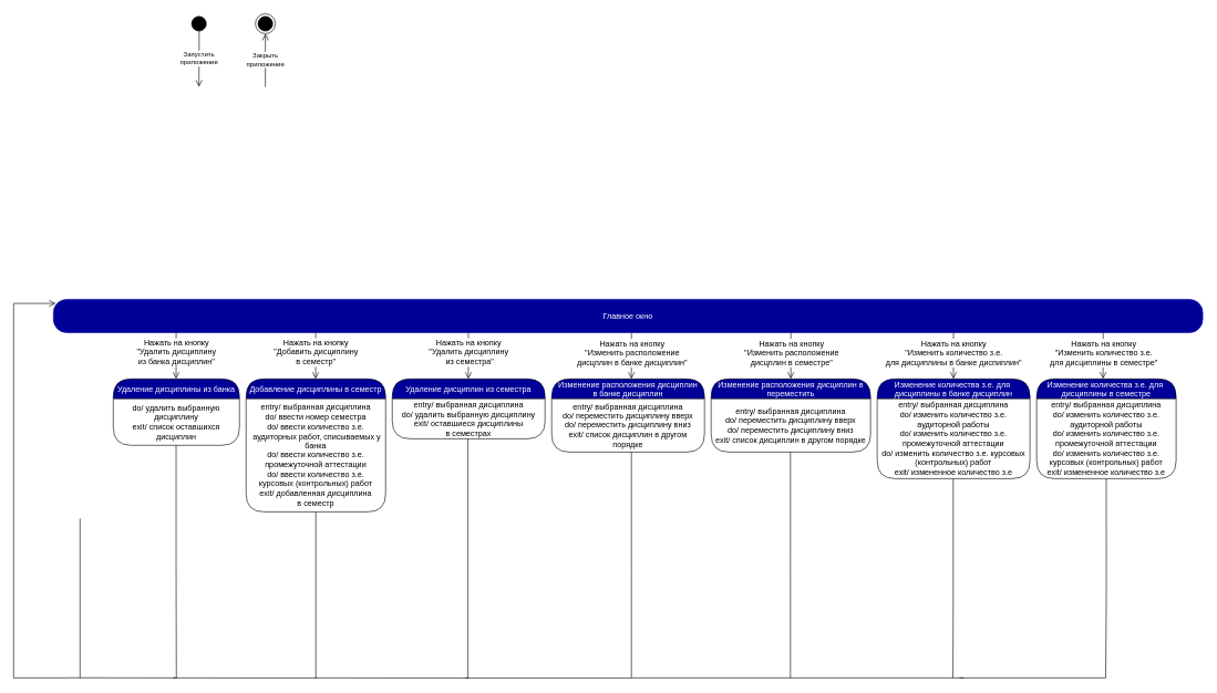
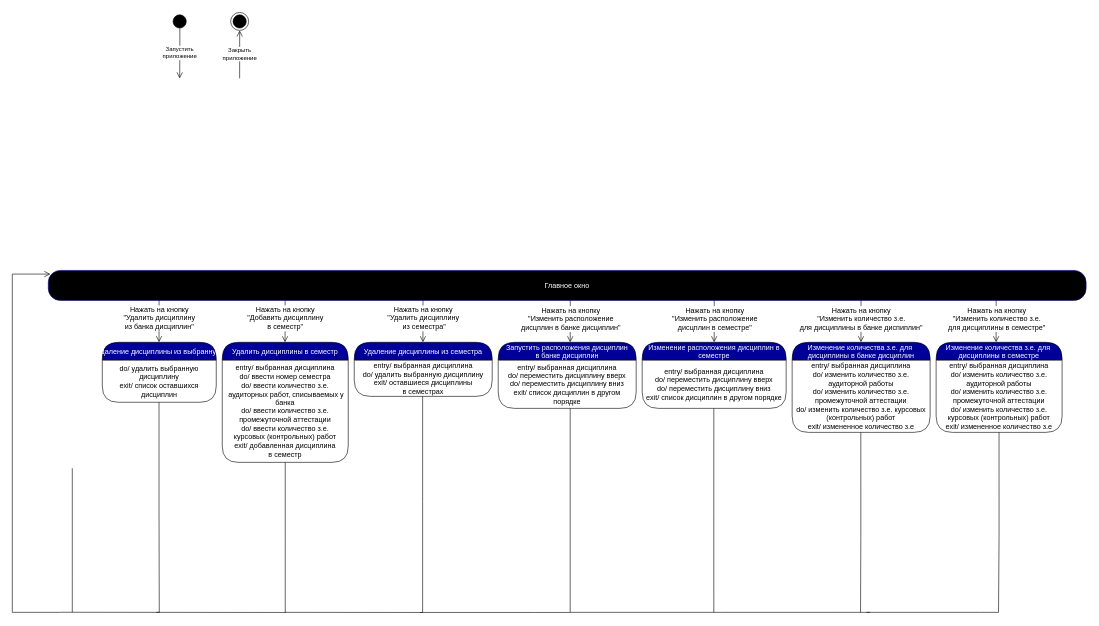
  <mxCell id="0" />
  <mxCell id="1" parent="0" />
  <mxCell id="2" value="" style="ellipse;html=1;shape=startState;fillColor=#000000;strokeColor=#000000;fontColor=#000099;" parent="1" vertex="1"><mxGeometry x="284" y="20" width="30" height="30" as="geometry" /></mxCell>
  <mxCell id="3" value="Запустить &lt;br style=&quot;font-size: 10px;&quot;&gt;приложение" style="edgeStyle=orthogonalEdgeStyle;html=1;verticalAlign=bottom;endArrow=open;endSize=8;strokeColor=#030000;rounded=0;exitX=0.509;exitY=0.876;exitDx=0;exitDy=0;exitPerimeter=0;spacingBottom=-14;fontSize=10;" parent="1" source="2" edge="1"><mxGeometry relative="1" as="geometry"><mxPoint x="299" y="130" as="targetPoint" /><mxPoint x="269" y="90" as="sourcePoint" /></mxGeometry></mxCell>
  <mxCell id="4" value="Закрыть&lt;br style=&quot;font-size: 10px;&quot;&gt;приложение" style="edgeStyle=orthogonalEdgeStyle;html=1;verticalAlign=bottom;endArrow=open;endSize=8;strokeColor=#030000;rounded=0;spacingBottom=-14;fontSize=10;entryX=0.5;entryY=1;entryDx=0;entryDy=0;exitX=0.781;exitY=0;exitDx=0;exitDy=0;exitPerimeter=0;" parent="1" target="5" edge="1"><mxGeometry relative="1" as="geometry"><mxPoint x="494" y="100" as="targetPoint" /><mxPoint x="398.96" y="130" as="sourcePoint" /><Array as="points"><mxPoint x="399" y="90" /><mxPoint x="399" y="90" /></Array></mxGeometry></mxCell>
  <mxCell id="5" value="" style="ellipse;html=1;shape=endState;fillColor=#000000;strokeColor=#030000;" parent="1" vertex="1"><mxGeometry x="384" y="20" width="30" height="30" as="geometry" /></mxCell>
- <mxCell id="6" value="Главное окно" style="rounded=1;whiteSpace=wrap;html=1;arcSize=40;fontColor=#FFFFFF;fillColor=#000099;strokeColor=#000099;" parent="1" vertex="1"><mxGeometry x="80" y="450" width="1730" height="50" as="geometry" /></mxCell>
+ <mxCell id="6" value="Главное окно" style="rounded=1;whiteSpace=wrap;html=1;arcSize=40;fontColor=#FFFFFF;fillColor=#000000;strokeColor=#000099;" parent="1" vertex="1"><mxGeometry x="80" y="450" width="1730" height="50" as="geometry" /></mxCell>
  <mxCell id="7" value="" style="edgeStyle=orthogonalEdgeStyle;html=1;verticalAlign=bottom;endArrow=none;endSize=8;strokeColor=#000000;rounded=0;fontSize=10;exitX=0.5;exitY=1;exitDx=0;exitDy=0;endFill=0;" parent="1" edge="1"><mxGeometry relative="1" as="geometry"><mxPoint x="120" y="1019.82" as="targetPoint" /><mxPoint x="120" y="779.82" as="sourcePoint" /><Array as="points"><mxPoint x="120" y="959.82" /></Array></mxGeometry></mxCell>
  <mxCell id="8" value="" style="edgeStyle=orthogonalEdgeStyle;html=1;verticalAlign=bottom;endArrow=open;endSize=8;strokeColor=#000000;rounded=0;fontSize=10;exitX=0.097;exitY=1.006;exitDx=0;exitDy=0;exitPerimeter=0;entryX=0.154;entryY=0;entryDx=0;entryDy=0;entryPerimeter=0;" parent="1" edge="1"><mxGeometry relative="1" as="geometry"><mxPoint x="264.583" y="569.7" as="targetPoint" /><mxPoint x="264.69" y="500" as="sourcePoint" /><Array as="points"><mxPoint x="264.52" y="509.7" /></Array></mxGeometry></mxCell>
  <mxCell id="9" value="Нажать на кнопку&lt;br&gt;&quot;Удалить дисциплину &lt;br&gt;из банка дисциплин&quot;" style="edgeLabel;html=1;align=center;verticalAlign=middle;resizable=0;points=[];fontSize=12;" parent="8" vertex="1" connectable="0"><mxGeometry x="-0.252" y="2" relative="1" as="geometry"><mxPoint x="-2" y="3" as="offset" /></mxGeometry></mxCell>
  <mxCell id="10" value="" style="edgeStyle=orthogonalEdgeStyle;html=1;verticalAlign=bottom;endArrow=open;endSize=8;strokeColor=#000000;rounded=0;fontSize=10;exitX=0.097;exitY=1.006;exitDx=0;exitDy=0;exitPerimeter=0;entryX=0.154;entryY=0;entryDx=0;entryDy=0;entryPerimeter=0;" parent="1" edge="1"><mxGeometry relative="1" as="geometry"><mxPoint x="704.503" y="569.82" as="targetPoint" /><mxPoint x="704.61" y="500.12" as="sourcePoint" /><Array as="points"><mxPoint x="704.44" y="509.82" /></Array></mxGeometry></mxCell>
  <mxCell id="11" value="Нажать на кнопку&lt;br&gt;&quot;Удалить дисциплину&lt;br&gt;&amp;nbsp;из семестра&quot;" style="edgeLabel;html=1;align=center;verticalAlign=middle;resizable=0;points=[];fontSize=12;" parent="10" vertex="1" connectable="0"><mxGeometry x="-0.252" y="2" relative="1" as="geometry"><mxPoint x="-2" y="3" as="offset" /></mxGeometry></mxCell>
  <mxCell id="12" value="" style="edgeStyle=orthogonalEdgeStyle;html=1;verticalAlign=bottom;endArrow=open;endSize=8;strokeColor=#000000;rounded=0;fontSize=10;exitX=0.097;exitY=1.006;exitDx=0;exitDy=0;exitPerimeter=0;entryX=0.154;entryY=0;entryDx=0;entryDy=0;entryPerimeter=0;" parent="1" edge="1"><mxGeometry relative="1" as="geometry"><mxPoint x="474.643" y="569.82" as="targetPoint" /><mxPoint x="474.75" y="500.12" as="sourcePoint" /><Array as="points"><mxPoint x="474.58" y="509.82" /></Array></mxGeometry></mxCell>
  <mxCell id="13" value="Нажать на кнопку&lt;br&gt;&quot;Добавить дисциплину&lt;br&gt;в семестр&quot;" style="edgeLabel;html=1;align=center;verticalAlign=middle;resizable=0;points=[];fontSize=12;" parent="12" vertex="1" connectable="0"><mxGeometry x="-0.252" y="2" relative="1" as="geometry"><mxPoint x="-2" y="3" as="offset" /></mxGeometry></mxCell>
- <mxCell id="14" value="Удаление дисциплины из банка" style="swimlane;fontStyle=0;align=center;verticalAlign=middle;childLayout=stackLayout;horizontal=1;startSize=30;horizontalStack=0;resizeParent=0;resizeLast=1;container=0;fontColor=#FFFFFF;collapsible=0;rounded=1;arcSize=30;strokeColor=#030000;fillColor=#000099;swimlaneFillColor=#FFFFFF;dropTarget=0;fontSize=12;" parent="1" vertex="1"><mxGeometry x="170" y="569.82" width="190" height="100" as="geometry" /></mxCell>
+ <mxCell id="14" value="Удаление дисциплины из выбранную" style="swimlane;fontStyle=0;align=center;verticalAlign=middle;childLayout=stackLayout;horizontal=1;startSize=30;horizontalStack=0;resizeParent=0;resizeLast=1;container=0;fontColor=#FFFFFF;collapsible=0;rounded=1;arcSize=30;strokeColor=#030000;fillColor=#000099;swimlaneFillColor=#FFFFFF;dropTarget=0;fontSize=12;" parent="1" vertex="1"><mxGeometry x="170" y="569.82" width="190" height="100" as="geometry" /></mxCell>
  <mxCell id="15" value="do/ удалить выбранную дисциплину&lt;br&gt;exit/ список оставшихся дисциплин" style="text;html=1;strokeColor=none;fillColor=none;align=center;verticalAlign=middle;spacingLeft=4;spacingRight=4;whiteSpace=wrap;overflow=hidden;rotatable=0;fontColor=#000000;fontSize=12;" parent="14" vertex="1"><mxGeometry y="30" width="190" height="70" as="geometry" /></mxCell>
  <mxCell id="16" value="" style="edgeStyle=orthogonalEdgeStyle;html=1;verticalAlign=bottom;endArrow=none;endSize=8;strokeColor=#000000;rounded=0;fontSize=10;exitX=0.5;exitY=1;exitDx=0;exitDy=0;endFill=0;" parent="1" edge="1"><mxGeometry relative="1" as="geometry"><mxPoint x="265" y="1020" as="targetPoint" /><mxPoint x="264.58" y="669.82" as="sourcePoint" /><Array as="points"><mxPoint x="264.58" y="849.82" /></Array></mxGeometry></mxCell>
  <mxCell id="17" value="" style="edgeStyle=orthogonalEdgeStyle;html=1;verticalAlign=bottom;endArrow=none;endSize=8;strokeColor=#000000;rounded=0;fontSize=10;endFill=0;" parent="1" edge="1"><mxGeometry relative="1" as="geometry"><mxPoint x="100" y="1019.82" as="targetPoint" /><mxPoint x="265.5" y="1020" as="sourcePoint" /><Array as="points"><mxPoint x="264" y="1020" /><mxPoint x="264" y="1020" /></Array></mxGeometry></mxCell>
- <mxCell id="18" value="Добавление дисциплины в семестр" style="swimlane;fontStyle=0;align=center;verticalAlign=middle;childLayout=stackLayout;horizontal=1;startSize=30;horizontalStack=0;resizeParent=0;resizeLast=1;container=0;fontColor=#FFFFFF;collapsible=0;rounded=1;arcSize=30;strokeColor=#030000;fillColor=#000099;swimlaneFillColor=#FFFFFF;dropTarget=0;fontSize=12;" parent="1" vertex="1"><mxGeometry x="370" y="569.82" width="210" height="200.18" as="geometry" /></mxCell>
+ <mxCell id="18" value="Удалить дисциплины в семестр" style="swimlane;fontStyle=0;align=center;verticalAlign=middle;childLayout=stackLayout;horizontal=1;startSize=30;horizontalStack=0;resizeParent=0;resizeLast=1;container=0;fontColor=#FFFFFF;collapsible=0;rounded=1;arcSize=30;strokeColor=#030000;fillColor=#000099;swimlaneFillColor=#FFFFFF;dropTarget=0;fontSize=12;" parent="1" vertex="1"><mxGeometry x="370" y="569.82" width="210" height="200.18" as="geometry" /></mxCell>
  <mxCell id="19" value="entry/ выбранная дисциплина&lt;br&gt;do/ ввести номер семестра&lt;br&gt;do/ ввести количество з.е.&lt;br&gt;&amp;nbsp;аудиторных работ, списываемых у банка&lt;br&gt;do/ ввести количество з.е. промежуточной аттестации&lt;br&gt;do/ ввести количество з.е. курсовых (контрольных) работ&lt;br&gt;exit/ добавленная дисциплина&lt;br&gt;в семестр" style="text;html=1;strokeColor=none;fillColor=none;align=center;verticalAlign=middle;spacingLeft=4;spacingRight=4;whiteSpace=wrap;overflow=hidden;rotatable=0;fontColor=#000000;fontSize=12;" parent="18" vertex="1"><mxGeometry y="30" width="210" height="170.18" as="geometry" /></mxCell>
  <mxCell id="20" value="" style="edgeStyle=orthogonalEdgeStyle;html=1;verticalAlign=bottom;endArrow=none;endSize=8;strokeColor=#000000;rounded=0;fontSize=10;endFill=0;exitX=0.5;exitY=1;exitDx=0;exitDy=0;" parent="1" source="19" edge="1"><mxGeometry relative="1" as="geometry"><mxPoint x="475" y="1020" as="targetPoint" /><mxPoint x="475" y="790" as="sourcePoint" /><Array as="points" /></mxGeometry></mxCell>
  <mxCell id="21" value="" style="edgeStyle=orthogonalEdgeStyle;html=1;verticalAlign=bottom;endArrow=none;endSize=8;strokeColor=#000000;rounded=0;fontSize=10;endFill=0;" parent="1" edge="1"><mxGeometry relative="1" as="geometry"><mxPoint x="260" y="1020" as="targetPoint" /><mxPoint x="475.5" y="1020.18" as="sourcePoint" /><Array as="points"><mxPoint x="474" y="1020.18" /><mxPoint x="474" y="1020.18" /></Array></mxGeometry></mxCell>
- <mxCell id="22" value="Удаление дисциплин из семестра" style="swimlane;fontStyle=0;align=center;verticalAlign=middle;childLayout=stackLayout;horizontal=1;startSize=30;horizontalStack=0;resizeParent=0;resizeLast=1;container=0;fontColor=#FFFFFF;collapsible=0;rounded=1;arcSize=30;strokeColor=#030000;fillColor=#000099;swimlaneFillColor=#FFFFFF;dropTarget=0;fontSize=12;" parent="1" vertex="1"><mxGeometry x="590" y="569.82" width="230" height="90.18" as="geometry" /></mxCell>
+ <mxCell id="22" value="Удаление дисциплины из семестра" style="swimlane;fontStyle=0;align=center;verticalAlign=middle;childLayout=stackLayout;horizontal=1;startSize=30;horizontalStack=0;resizeParent=0;resizeLast=1;container=0;fontColor=#FFFFFF;collapsible=0;rounded=1;arcSize=30;strokeColor=#030000;fillColor=#000099;swimlaneFillColor=#FFFFFF;dropTarget=0;fontSize=12;" parent="1" vertex="1"><mxGeometry x="590" y="569.82" width="230" height="90.18" as="geometry" /></mxCell>
  <mxCell id="23" value="entry/ выбранная дисциплина&lt;br&gt;do/ удалить выбранную дисциплину&lt;br&gt;exit/ оставшиеся дисциплины&lt;br&gt;в семестрах" style="text;html=1;strokeColor=none;fillColor=none;align=center;verticalAlign=middle;spacingLeft=4;spacingRight=4;whiteSpace=wrap;overflow=hidden;rotatable=0;fontColor=#000000;fontSize=12;" parent="22" vertex="1"><mxGeometry y="30" width="230" height="60.18" as="geometry" /></mxCell>
  <mxCell id="24" value="" style="edgeStyle=orthogonalEdgeStyle;html=1;verticalAlign=bottom;endArrow=none;endSize=8;strokeColor=#000000;rounded=0;fontSize=10;endFill=0;" parent="1" edge="1"><mxGeometry relative="1" as="geometry"><mxPoint x="704" y="1020" as="targetPoint" /><mxPoint x="704" y="660" as="sourcePoint" /><Array as="points"><mxPoint x="704" y="835" /></Array></mxGeometry></mxCell>
  <mxCell id="25" value="" style="edgeStyle=orthogonalEdgeStyle;html=1;verticalAlign=bottom;endArrow=none;endSize=8;strokeColor=#000000;rounded=0;fontSize=10;endFill=0;" parent="1" edge="1"><mxGeometry relative="1" as="geometry"><mxPoint x="474" y="1020" as="targetPoint" /><mxPoint x="704" y="1020.18" as="sourcePoint" /><Array as="points"><mxPoint x="688" y="1020.18" /><mxPoint x="688" y="1020.18" /></Array></mxGeometry></mxCell>
  <mxCell id="26" value="" style="edgeStyle=orthogonalEdgeStyle;html=1;verticalAlign=bottom;endArrow=open;endSize=8;strokeColor=#000000;rounded=0;fontSize=10;exitX=0.097;exitY=1.006;exitDx=0;exitDy=0;exitPerimeter=0;entryX=0.154;entryY=0;entryDx=0;entryDy=0;entryPerimeter=0;" parent="1" edge="1"><mxGeometry relative="1" as="geometry"><mxPoint x="950.003" y="569.82" as="targetPoint" /><mxPoint x="950.11" y="500.12" as="sourcePoint" /><Array as="points"><mxPoint x="949.94" y="509.82" /></Array></mxGeometry></mxCell>
  <mxCell id="27" value="Нажать на кнопку&lt;br&gt;&quot;Изменить расположение&lt;br&gt;дисцплин в банке дисциплин&quot;" style="edgeLabel;html=1;align=center;verticalAlign=middle;resizable=0;points=[];fontSize=12;labelBackgroundColor=default;" parent="26" vertex="1" connectable="0"><mxGeometry x="-0.252" y="2" relative="1" as="geometry"><mxPoint x="-2" y="4" as="offset" /></mxGeometry></mxCell>
- <mxCell id="28" value="Изменение расположения дисциплин &#10;в банке дисциплин" style="swimlane;fontStyle=0;align=center;verticalAlign=middle;childLayout=stackLayout;horizontal=1;startSize=30;horizontalStack=0;resizeParent=0;resizeLast=1;container=0;fontColor=#FFFFFF;collapsible=0;rounded=1;arcSize=30;strokeColor=#030000;fillColor=#000099;swimlaneFillColor=#FFFFFF;dropTarget=0;fontSize=12;" parent="1" vertex="1"><mxGeometry x="830" y="569.82" width="230" height="110.18" as="geometry" /></mxCell>
+ <mxCell id="28" value="Запустить расположения дисциплин &#10;в банке дисциплин" style="swimlane;fontStyle=0;align=center;verticalAlign=middle;childLayout=stackLayout;horizontal=1;startSize=30;horizontalStack=0;resizeParent=0;resizeLast=1;container=0;fontColor=#FFFFFF;collapsible=0;rounded=1;arcSize=30;strokeColor=#030000;fillColor=#000099;swimlaneFillColor=#FFFFFF;dropTarget=0;fontSize=12;" parent="1" vertex="1"><mxGeometry x="830" y="569.82" width="230" height="110.18" as="geometry" /></mxCell>
  <mxCell id="29" value="entry/ выбранная дисциплина&lt;br&gt;do/ переместить дисциплину вверх&lt;br&gt;do/ переместить дисциплину вниз&lt;br&gt;exit/ список дисциплин в другом порядке" style="text;html=1;strokeColor=none;fillColor=none;align=center;verticalAlign=middle;spacingLeft=4;spacingRight=4;whiteSpace=wrap;overflow=hidden;rotatable=0;fontColor=#000000;fontSize=12;" parent="28" vertex="1"><mxGeometry y="30" width="230" height="80.18" as="geometry" /></mxCell>
  <mxCell id="30" value="" style="edgeStyle=orthogonalEdgeStyle;html=1;verticalAlign=bottom;endArrow=none;endSize=8;strokeColor=#000000;rounded=0;fontSize=10;endFill=0;" parent="1" edge="1"><mxGeometry relative="1" as="geometry"><mxPoint x="950" y="1020" as="targetPoint" /><mxPoint x="950" y="680" as="sourcePoint" /><Array as="points"><mxPoint x="950" y="855" /></Array></mxGeometry></mxCell>
  <mxCell id="31" value="" style="edgeStyle=orthogonalEdgeStyle;html=1;verticalAlign=bottom;endArrow=none;endSize=8;strokeColor=#000000;rounded=0;fontSize=10;endFill=0;" parent="1" edge="1"><mxGeometry relative="1" as="geometry"><mxPoint x="700" y="1020.18" as="targetPoint" /><mxPoint x="950" y="1020.18" as="sourcePoint" /><Array as="points"><mxPoint x="890" y="1020" /><mxPoint x="890" y="1020" /></Array></mxGeometry></mxCell>
- <mxCell id="32" value="Изменение расположения дисциплин в&#10;переместить" style="swimlane;fontStyle=0;align=center;verticalAlign=middle;childLayout=stackLayout;horizontal=1;startSize=30;horizontalStack=0;resizeParent=0;resizeLast=1;container=0;fontColor=#FFFFFF;collapsible=0;rounded=1;arcSize=30;strokeColor=#030000;fillColor=#000099;swimlaneFillColor=#FFFFFF;dropTarget=0;fontSize=12;" parent="1" vertex="1"><mxGeometry x="1070" y="569.82" width="240" height="110.18" as="geometry" /></mxCell>
+ <mxCell id="32" value="Изменение расположения дисциплин в&#10;семестре" style="swimlane;fontStyle=0;align=center;verticalAlign=middle;childLayout=stackLayout;horizontal=1;startSize=30;horizontalStack=0;resizeParent=0;resizeLast=1;container=0;fontColor=#FFFFFF;collapsible=0;rounded=1;arcSize=30;strokeColor=#030000;fillColor=#000099;swimlaneFillColor=#FFFFFF;dropTarget=0;fontSize=12;" parent="1" vertex="1"><mxGeometry x="1070" y="569.82" width="240" height="110.18" as="geometry" /></mxCell>
  <mxCell id="33" value="entry/ выбранная дисциплина&lt;br&gt;do/ переместить дисциплину вверх&lt;br&gt;do/ переместить дисциплину вниз&lt;br&gt;exit/ список дисциплин в другом порядке" style="text;html=1;strokeColor=none;fillColor=none;align=center;verticalAlign=middle;spacingLeft=4;spacingRight=4;whiteSpace=wrap;overflow=hidden;rotatable=0;fontColor=#000000;fontSize=12;" parent="32" vertex="1"><mxGeometry y="30" width="240" height="80.18" as="geometry" /></mxCell>
  <mxCell id="34" value="" style="edgeStyle=orthogonalEdgeStyle;html=1;verticalAlign=bottom;endArrow=open;endSize=8;strokeColor=#000000;rounded=0;fontSize=10;exitX=0.097;exitY=1.006;exitDx=0;exitDy=0;exitPerimeter=0;entryX=0.154;entryY=0;entryDx=0;entryDy=0;entryPerimeter=0;" parent="1" edge="1"><mxGeometry relative="1" as="geometry"><mxPoint x="1190.003" y="569.7" as="targetPoint" /><mxPoint x="1190.11" y="500" as="sourcePoint" /><Array as="points"><mxPoint x="1189.94" y="509.7" /></Array></mxGeometry></mxCell>
  <mxCell id="35" value="Нажать на кнопку&lt;br&gt;&quot;Изменить расположение&lt;br&gt;дисцплин в семестре&quot;" style="edgeLabel;html=1;align=center;verticalAlign=middle;resizable=0;points=[];fontSize=12;labelBackgroundColor=default;" parent="34" vertex="1" connectable="0"><mxGeometry x="-0.252" y="2" relative="1" as="geometry"><mxPoint x="-2" y="4" as="offset" /></mxGeometry></mxCell>
  <mxCell id="36" value="" style="edgeStyle=orthogonalEdgeStyle;html=1;verticalAlign=bottom;endArrow=open;endSize=8;strokeColor=#000000;rounded=0;fontSize=10;exitX=0.097;exitY=1.006;exitDx=0;exitDy=0;exitPerimeter=0;entryX=0.154;entryY=0;entryDx=0;entryDy=0;entryPerimeter=0;" parent="1" edge="1"><mxGeometry relative="1" as="geometry"><mxPoint x="1434.713" y="569.7" as="targetPoint" /><mxPoint x="1434.82" y="500" as="sourcePoint" /><Array as="points"><mxPoint x="1434.65" y="509.7" /></Array></mxGeometry></mxCell>
  <mxCell id="37" value="Нажать на кнопку&lt;br&gt;&quot;Изменить количество з.е.&lt;br&gt;для дисциплины в банке диспиплин&quot;" style="edgeLabel;html=1;align=center;verticalAlign=middle;resizable=0;points=[];fontSize=12;labelBackgroundColor=default;" parent="36" vertex="1" connectable="0"><mxGeometry x="-0.252" y="2" relative="1" as="geometry"><mxPoint x="-2" y="4" as="offset" /></mxGeometry></mxCell>
  <mxCell id="38" value="Изменение количества з.е. для &#10;дисциплины в банке дисциплин" style="swimlane;fontStyle=0;align=center;verticalAlign=middle;childLayout=stackLayout;horizontal=1;startSize=30;horizontalStack=0;resizeParent=0;resizeLast=1;container=0;fontColor=#FFFFFF;collapsible=0;rounded=1;arcSize=30;strokeColor=#030000;fillColor=#000099;swimlaneFillColor=#FFFFFF;dropTarget=0;fontSize=12;" parent="1" vertex="1"><mxGeometry x="1320" y="569.82" width="230" height="150.18" as="geometry" /></mxCell>
  <mxCell id="39" value="entry/ выбранная дисциплина&lt;br&gt;do/ изменить количество з.е. аудиторной работы&lt;br&gt;do/ изменить количество з.е. промежуточной аттестации&lt;br&gt;do/ изменить количество з.е. курсовых (контрольных) работ&lt;br&gt;exit/ измененное количество з.е" style="text;html=1;strokeColor=none;fillColor=none;align=center;verticalAlign=middle;spacingLeft=4;spacingRight=4;whiteSpace=wrap;overflow=hidden;rotatable=0;fontColor=#000000;fontSize=12;" parent="38" vertex="1"><mxGeometry y="30" width="230" height="120.18" as="geometry" /></mxCell>
  <mxCell id="40" value="" style="edgeStyle=orthogonalEdgeStyle;html=1;verticalAlign=bottom;endArrow=open;endSize=8;strokeColor=#000000;rounded=0;fontSize=10;exitX=0.097;exitY=1.006;exitDx=0;exitDy=0;exitPerimeter=0;entryX=0.154;entryY=0;entryDx=0;entryDy=0;entryPerimeter=0;" parent="1" edge="1"><mxGeometry relative="1" as="geometry"><mxPoint x="1660.003" y="569.7" as="targetPoint" /><mxPoint x="1660.11" y="500" as="sourcePoint" /><Array as="points"><mxPoint x="1659.94" y="509.7" /></Array></mxGeometry></mxCell>
  <mxCell id="41" value="Нажать на кнопку&lt;br&gt;&quot;Изменить количество з.е.&lt;br&gt;для дисциплины в семестре&quot;" style="edgeLabel;html=1;align=center;verticalAlign=middle;resizable=0;points=[];fontSize=12;labelBackgroundColor=default;" parent="40" vertex="1" connectable="0"><mxGeometry x="-0.252" y="2" relative="1" as="geometry"><mxPoint x="-2" y="4" as="offset" /></mxGeometry></mxCell>
  <mxCell id="42" value="Изменение количества з.е. для &#10;дисциплины в семестре" style="swimlane;fontStyle=0;align=center;verticalAlign=middle;childLayout=stackLayout;horizontal=1;startSize=30;horizontalStack=0;resizeParent=0;resizeLast=1;container=0;fontColor=#FFFFFF;collapsible=0;rounded=1;arcSize=30;strokeColor=#030000;fillColor=#000099;swimlaneFillColor=#FFFFFF;dropTarget=0;fontSize=12;" parent="1" vertex="1"><mxGeometry x="1560" y="569.82" width="210" height="150.18" as="geometry" /></mxCell>
  <mxCell id="43" value="entry/ выбранная дисциплина&lt;br&gt;do/ изменить количество з.е. аудиторной работы&lt;br&gt;do/ изменить количество з.е. промежуточной аттестации&lt;br&gt;do/ изменить количество з.е. курсовых (контрольных) работ&lt;br&gt;exit/ измененное количество з.е" style="text;html=1;strokeColor=none;fillColor=none;align=center;verticalAlign=middle;spacingLeft=4;spacingRight=4;whiteSpace=wrap;overflow=hidden;rotatable=0;fontColor=#000000;fontSize=12;" parent="42" vertex="1"><mxGeometry y="30" width="210" height="120.18" as="geometry" /></mxCell>
  <mxCell id="44" value="" style="edgeStyle=orthogonalEdgeStyle;html=1;verticalAlign=bottom;endArrow=none;endSize=8;strokeColor=#000000;rounded=0;fontSize=10;endFill=0;" parent="1" edge="1"><mxGeometry relative="1" as="geometry"><mxPoint x="1189.41" y="1020" as="targetPoint" /><mxPoint x="1189.41" y="680" as="sourcePoint" /><Array as="points"><mxPoint x="1189.41" y="855" /></Array></mxGeometry></mxCell>
  <mxCell id="45" value="" style="edgeStyle=orthogonalEdgeStyle;html=1;verticalAlign=bottom;endArrow=none;endSize=8;strokeColor=#000000;rounded=0;fontSize=10;endFill=0;" parent="1" edge="1"><mxGeometry relative="1" as="geometry"><mxPoint x="1434" y="1020" as="targetPoint" /><mxPoint x="1434.47" y="720" as="sourcePoint" /><Array as="points"><mxPoint x="1434.47" y="895" /></Array></mxGeometry></mxCell>
  <mxCell id="46" value="" style="edgeStyle=orthogonalEdgeStyle;html=1;verticalAlign=bottom;endArrow=none;endSize=8;strokeColor=#000000;rounded=0;fontSize=10;endFill=0;" parent="1" edge="1"><mxGeometry relative="1" as="geometry"><mxPoint x="1664" y="1020" as="targetPoint" /><mxPoint x="1664.88" y="720" as="sourcePoint" /><Array as="points"><mxPoint x="1664.88" y="895" /></Array></mxGeometry></mxCell>
  <mxCell id="47" value="" style="edgeStyle=orthogonalEdgeStyle;html=1;verticalAlign=bottom;endArrow=none;endSize=8;strokeColor=#000000;rounded=0;fontSize=10;endFill=0;" parent="1" edge="1"><mxGeometry relative="1" as="geometry"><mxPoint x="950" y="1020" as="targetPoint" /><mxPoint x="1200" y="1020" as="sourcePoint" /><Array as="points"><mxPoint x="1140" y="1019.82" /><mxPoint x="1140" y="1019.82" /></Array></mxGeometry></mxCell>
  <mxCell id="48" value="" style="edgeStyle=orthogonalEdgeStyle;html=1;verticalAlign=bottom;endArrow=none;endSize=8;strokeColor=#000000;rounded=0;fontSize=10;endFill=0;" parent="1" edge="1"><mxGeometry relative="1" as="geometry"><mxPoint x="1200" y="1020" as="targetPoint" /><mxPoint x="1450" y="1020" as="sourcePoint" /><Array as="points"><mxPoint x="1390" y="1019.82" /><mxPoint x="1390" y="1019.82" /></Array></mxGeometry></mxCell>
  <mxCell id="49" value="" style="edgeStyle=orthogonalEdgeStyle;html=1;verticalAlign=bottom;endArrow=none;endSize=8;strokeColor=#000000;rounded=0;fontSize=10;endFill=0;" parent="1" edge="1"><mxGeometry relative="1" as="geometry"><mxPoint x="1444" y="1020" as="targetPoint" /><mxPoint x="1664" y="1020" as="sourcePoint" /><Array as="points"><mxPoint x="1634" y="1019.82" /><mxPoint x="1634" y="1019.82" /></Array></mxGeometry></mxCell>
  <mxCell id="50" value="" style="edgeStyle=orthogonalEdgeStyle;html=1;verticalAlign=bottom;endArrow=open;endSize=8;strokeColor=#000000;rounded=0;fontSize=10;entryX=0.002;entryY=0.122;entryDx=0;entryDy=0;entryPerimeter=0;" parent="1" target="6" edge="1"><mxGeometry relative="1" as="geometry"><mxPoint x="35" y="585" as="targetPoint" /><mxPoint x="100" y="1020" as="sourcePoint" /><Array as="points"><mxPoint x="20" y="1020" /><mxPoint x="20" y="456" /></Array></mxGeometry></mxCell>
